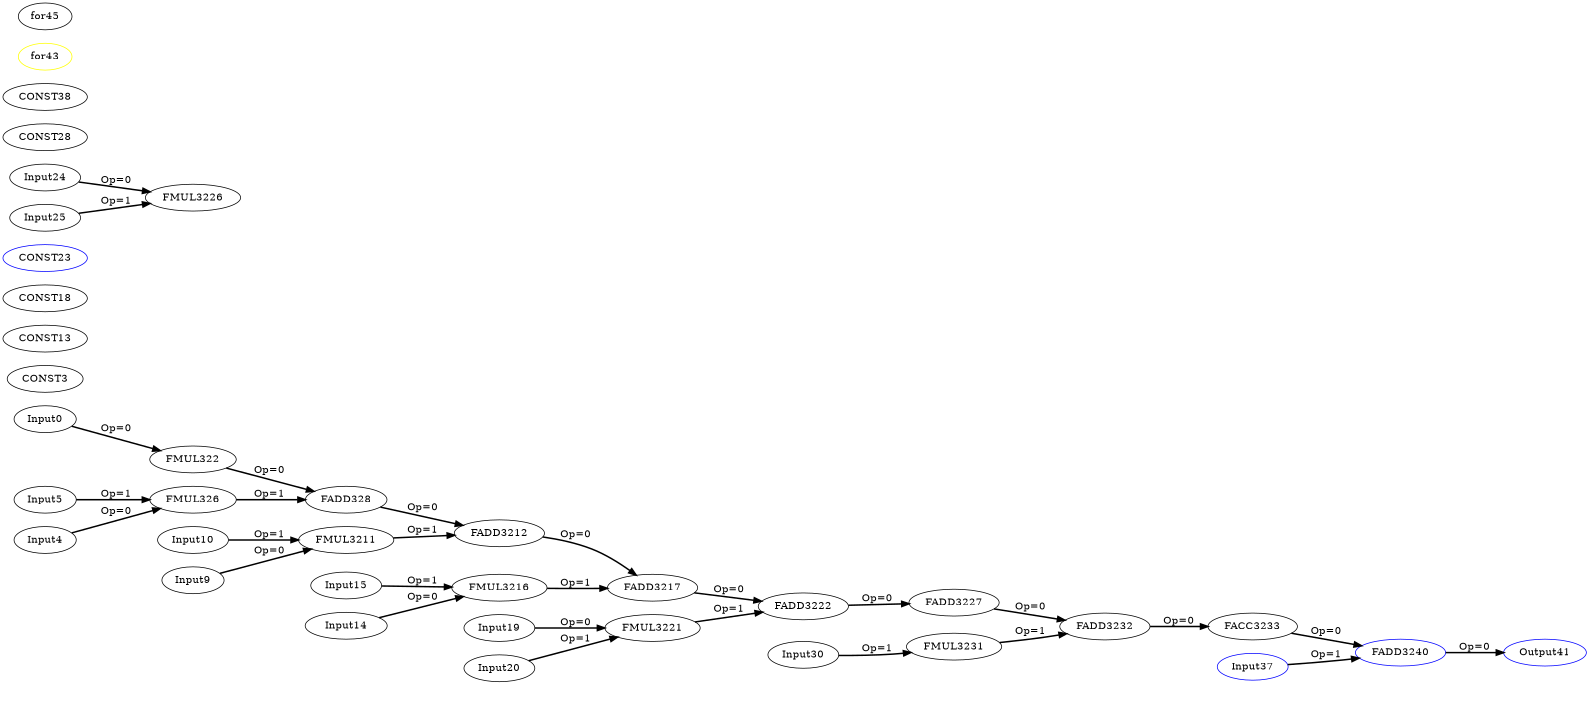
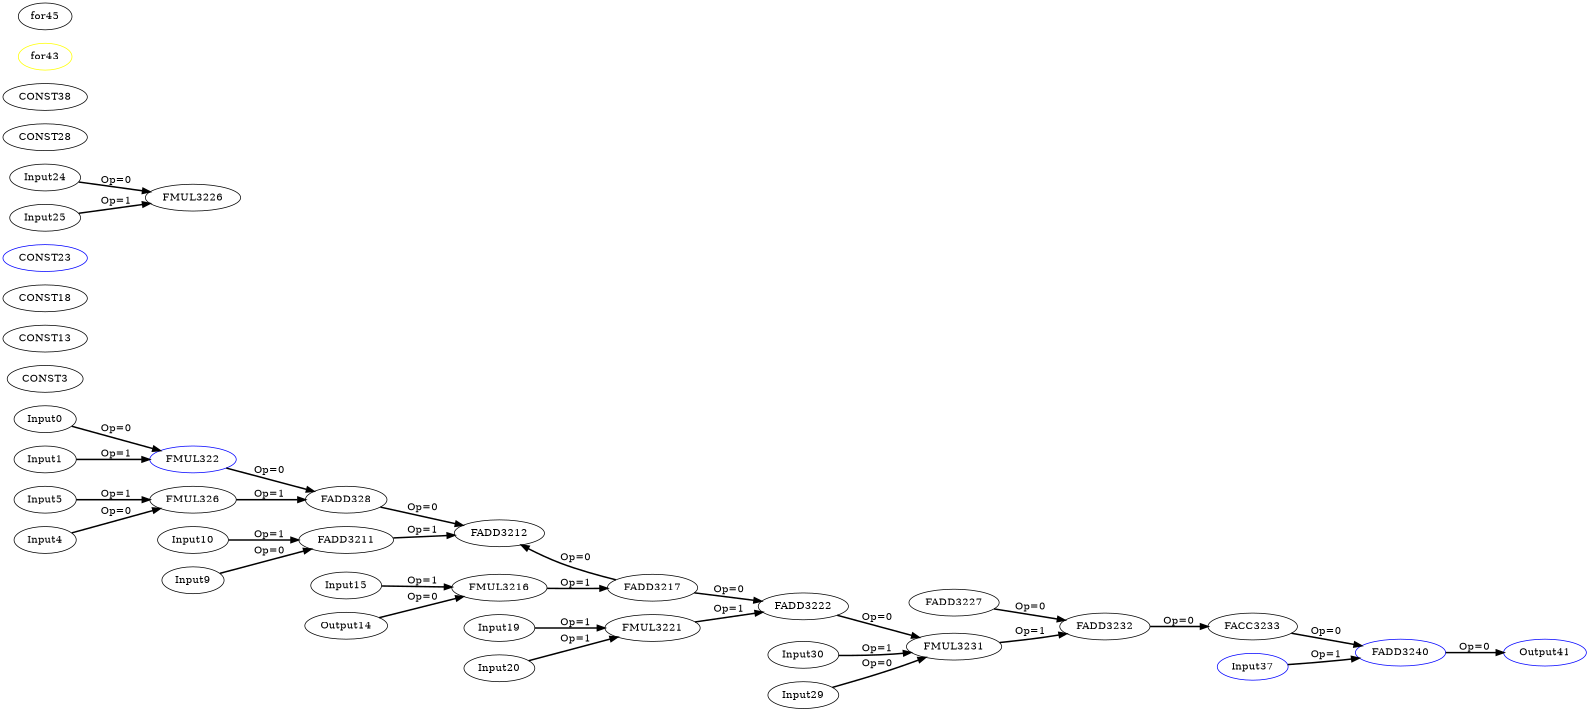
  digraph {
    rankdir=LR
    node [color=black opcode=Input]
    edge [color=black operand=0 style=bold]
    Input0 [offset="0,0" pattern="256,7,512,3,-5628,58,-5604,2" ref_name=conv2d_kernel_0_1]
-   FMUL322 [opcode=FMUL32]
+   FMUL322 [color=blue opcode=FMUL32]
    n3 [label=FADD328 opcode=FADD32]
+   Input1 [offset="0,0" pattern="28,7,28,3,-560,58,-560,2" ref_name=conv2d_kernel_0_2]
    FADD3212 [opcode=FADD32]
    CONST3 [opcode=CONST]
    Input4 [offset="0,4" pattern="256,7,512,3,-5628,58,-5604,2" ref_name=conv2d_kernel_0_1]
    FMUL326 [opcode=FMUL32]
    Input5 [offset="0,4" pattern="28,7,28,3,-560,58,-560,2" ref_name=conv2d_kernel_0_2]
    FADD3217 [opcode=FADD32]
    Input9 [offset="0,8" pattern="256,7,512,3,-5628,58,-5604,2" ref_name=conv2d_kernel_0_1]
-   FMUL3211 [opcode=FMUL32]
+   FMUL3211 [opcode=FMUL32 label=FADD3211]
    Input10 [offset="0,8" pattern="28,7,28,3,-560,58,-560,2" ref_name=conv2d_kernel_0_2]
    FADD3222 [opcode=FADD32]
    CONST13 [opcode=CONST]
-   Input14 [offset="0,12" pattern="256,7,512,3,-5628,58,-5604,2" ref_name=conv2d_kernel_0_1]
+   Input14 [offset="0,12" pattern="256,7,512,3,-5628,58,-5604,2" ref_name=conv2d_kernel_0_1 label=Output14]
    FMUL3216 [opcode=FMUL32]
    Input15 [offset="0,12" pattern="28,7,28,3,-560,58,-560,2" ref_name=conv2d_kernel_0_2]
    FADD3227 [opcode=FADD32]
    CONST18 [opcode=CONST]
    Input19 [offset="0,16" pattern="256,7,512,3,-5628,58,-5604,2" ref_name=conv2d_kernel_0_1]
    FMUL3221 [opcode=FMUL32]
    Input20 [offset="0,16" pattern="28,7,28,3,-560,58,-560,2" ref_name=conv2d_kernel_0_2]
    FADD3232 [opcode=FADD32]
    CONST23 [color=blue opcode=CONST]
    Input24 [offset="0,20" pattern="256,7,512,3,-5628,58,-5604,2" ref_name=conv2d_kernel_0_1]
    FMUL3226 [opcode=FMUL32]
    Input25 [offset="0,20" pattern="28,7,28,3,-560,58,-560,2" ref_name=conv2d_kernel_0_2]
    FACC3233 [acc_first=1 acc_params="0,21,1,1" opcode=FACC32]
    CONST28 [opcode=CONST]
+   Input29 [offset="0,24" pattern="256,7,512,3,-5628,58,-5604,2" ref_name=conv2d_kernel_0_1]
    FMUL3231 [opcode=FMUL32]
    Input30 [offset="0,24" pattern="28,7,28,3,-560,58,-560,2" ref_name=conv2d_kernel_0_2]
    FADD3240 [color=blue opcode=FADD32]
    Output41 [color=blue offset="0,0" opcode=Output pattern="0,7,0,3,4,58,4,2" ref_name=conv2d_kernel_0_3]
    Input37 [color=blue offset="0,0" pattern="0,7,0,3,4,58,4,2" ref_name=conv2d_kernel_0_0]
    CONST38 [opcode=CONST value="0x00000000"]
    for43 [color=yellow opcode=for]
    for45 [opcode=for]
    Input0 -> FMUL322 [label="Op=0"]
    FMUL322 -> n3 [label="Op=0"]
    n3 -> FADD3212 [label="Op=0"]
-   FADD3212 -> FADD3217 [label="Op=0"]
+   Input1 -> FMUL322 [label="Op=1" operand=1]
+   FADD3217 -> FADD3212 [label="Op=0"]
    Input4 -> FMUL326 [label="Op=0"]
    FMUL326 -> n3 [label="Op=1" operand=1]
    Input5 -> FMUL326 [label="Op=1" operand=1]
    FADD3217 -> FADD3222 [label="Op=0"]
    Input9 -> FMUL3211 [label="Op=0"]
    FMUL3211 -> FADD3212 [label="Op=1" operand=1]
    Input10 -> FMUL3211 [label="Op=1" operand=1]
-   FADD3222 -> FADD3227 [label="Op=0"]
+   FADD3222 -> FMUL3231 [label="Op=0"]
    Input14 -> FMUL3216 [label="Op=0"]
    FMUL3216 -> FADD3217 [label="Op=1" operand=1]
    Input15 -> FMUL3216 [label="Op=1" operand=1]
    FADD3227 -> FADD3232 [label="Op=0"]
-   Input19 -> FMUL3221 [label="Op=0"]
+   Input19 -> FMUL3221 [label="Op=1"]
    FMUL3221 -> FADD3222 [label="Op=1" operand=1]
    Input20 -> FMUL3221 [label="Op=1" operand=1]
    FADD3232 -> FACC3233 [label="Op=0"]
    Input24 -> FMUL3226 [label="Op=0"]
    Input25 -> FMUL3226 [label="Op=1" operand=1]
    FACC3233 -> FADD3240 [label="Op=0"]
+   Input29 -> FMUL3231 [label="Op=0"]
    FMUL3231 -> FADD3232 [label="Op=1" operand=1]
    Input30 -> FMUL3231 [label="Op=1" operand=1]
    FADD3240 -> Output41 [label="Op=0"]
    Input37 -> FADD3240 [label="Op=1" operand=1]
  }
